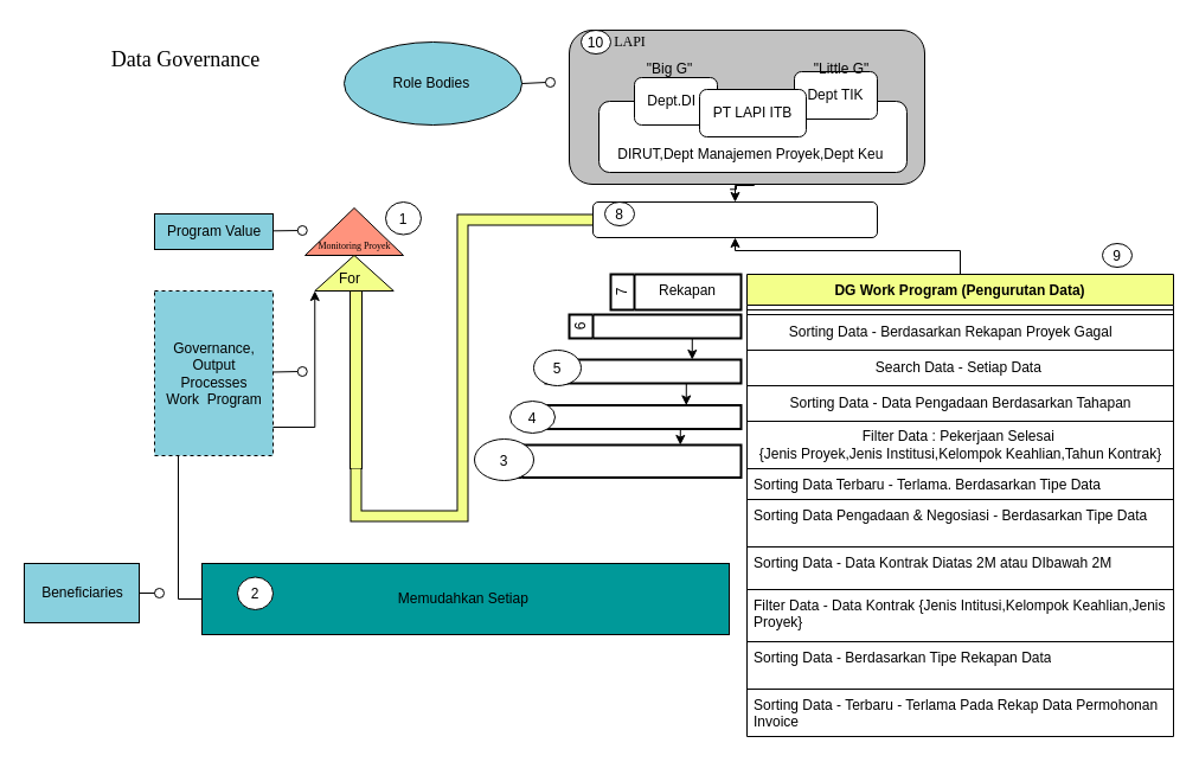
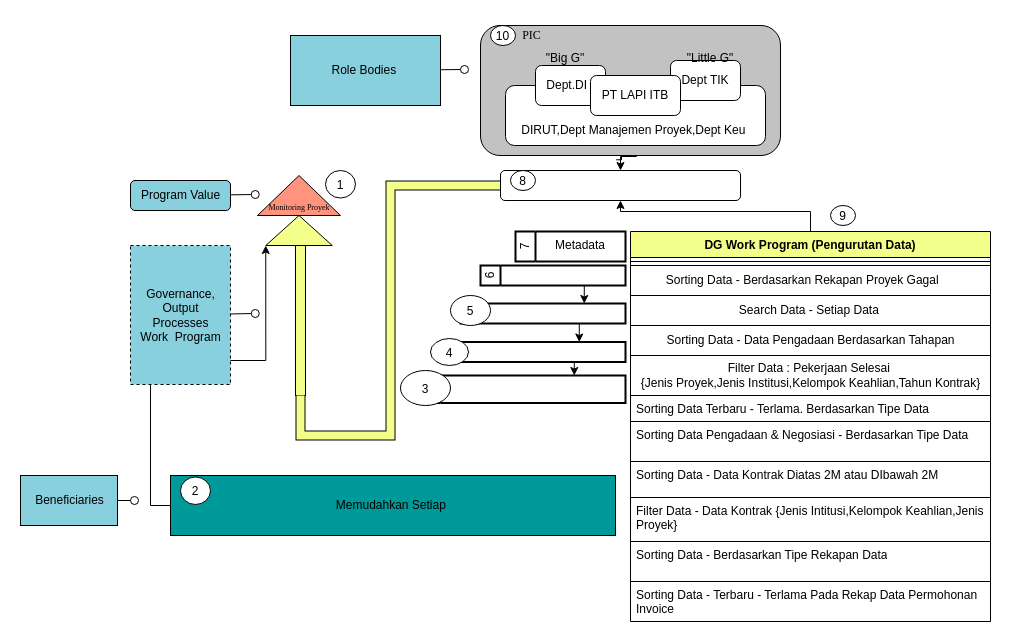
  <mxCell id="0" />
  <mxCell id="1" parent="0" />
- <mxCell id="2" value="&lt;font style=&quot;font-size: 18px;&quot; face=&quot;Times New Roman&quot;&gt;Data Governance&lt;/font&gt;" style="text;html=1;align=center;verticalAlign=middle;whiteSpace=wrap;rounded=0;" parent="1" vertex="1"><mxGeometry x="90" y="25" width="133" height="50" as="geometry" /></mxCell>
  <mxCell id="3" value="" style="verticalLabelPosition=bottom;verticalAlign=top;html=1;shape=mxgraph.basic.acute_triangle;dx=0.5;fillColor=#FF937D;" parent="1" vertex="1"><mxGeometry x="257" y="175" width="83" height="40" as="geometry" /></mxCell>
  <mxCell id="4" value="&lt;font face=&quot;Times New Roman&quot; style=&quot;font-size: 8px;&quot;&gt;Monitoring Proyek&lt;/font&gt;" style="text;html=1;align=center;verticalAlign=middle;whiteSpace=wrap;rounded=0;fillColor=#FF8A66;strokeColor=#000000;" parent="1" vertex="1"><mxGeometry x="258.75" y="205" width="79.5" as="geometry" /></mxCell>
  <mxCell id="5" value="" style="verticalLabelPosition=bottom;verticalAlign=top;html=1;shape=mxgraph.basic.acute_triangle;dx=0.5;fillColor=#F3FF8A;" parent="1" vertex="1"><mxGeometry x="265.25" y="215" width="66.5" height="30" as="geometry" /></mxCell>
  <mxCell id="6" value="" style="html=1;points=[[0,0,0,0,5],[0,1,0,0,-5],[1,0,0,0,5],[1,1,0,0,-5]];perimeter=orthogonalPerimeter;outlineConnect=0;targetShapes=umlLifeline;portConstraint=eastwest;newEdgeStyle={&quot;curved&quot;:0,&quot;rounded&quot;:0};fillColor=#F3FF8A;" parent="1" vertex="1"><mxGeometry x="295" y="245" width="10" height="150" as="geometry" /></mxCell>
  <mxCell id="7" value="" style="shape=filledEdge;curved=0;rounded=0;fixDash=1;endArrow=none;strokeWidth=10;fillColor=#F3FF8A;edgeStyle=orthogonalEdgeStyle;html=1;" parent="1" source="6" edge="1"><mxGeometry width="60" height="40" relative="1" as="geometry"><mxPoint x="300" y="405" as="sourcePoint" /><mxPoint x="500" y="185" as="targetPoint" /><Array as="points"><mxPoint x="300" y="435" /><mxPoint x="390" y="435" /><mxPoint x="390" y="185" /></Array></mxGeometry></mxCell>
  <mxCell id="8" value="" style="rounded=1;whiteSpace=wrap;html=1;fontFamily=Times New Roman;" parent="1" vertex="1"><mxGeometry x="500" y="170" width="240" height="30" as="geometry" /></mxCell>
  <mxCell id="9" value="" style="edgeStyle=orthogonalEdgeStyle;rounded=0;orthogonalLoop=1;jettySize=auto;html=1;exitX=0.452;exitY=1.033;exitDx=0;exitDy=0;exitPerimeter=0;" parent="1" source="10" target="8" edge="1"><mxGeometry relative="1" as="geometry"><mxPoint x="635" y="135" as="sourcePoint" /><Array as="points"><mxPoint x="621" y="135" /><mxPoint x="636" y="135" /><mxPoint x="636" y="156" /><mxPoint x="620" y="156" /></Array></mxGeometry></mxCell>
  <mxCell id="10" value="" style="rounded=1;whiteSpace=wrap;html=1;fillColor=#C2C2C2;" parent="1" vertex="1"><mxGeometry x="480" y="25" width="300" height="130" as="geometry" /></mxCell>
  <mxCell id="11" style="edgeStyle=orthogonalEdgeStyle;rounded=0;orthogonalLoop=1;jettySize=auto;html=1;exitX=0.5;exitY=0;exitDx=0;exitDy=0;entryX=0.5;entryY=0;entryDx=0;entryDy=0;" parent="1" source="12" target="15" edge="1"><mxGeometry relative="1" as="geometry" /></mxCell>
  <mxCell id="12" value="&lt;div&gt;&lt;br&gt;&lt;/div&gt;&lt;div&gt;&lt;br&gt;&lt;/div&gt;&lt;div&gt;DIRUT,Dept Manajemen Proyek,Dept Keu&amp;nbsp;&lt;/div&gt;" style="rounded=1;whiteSpace=wrap;html=1;" parent="1" vertex="1"><mxGeometry x="505" y="85" width="260" height="60" as="geometry" /></mxCell>
  <mxCell id="13" value="Dept.DI&amp;nbsp;&amp;nbsp;" style="rounded=1;whiteSpace=wrap;html=1;" parent="1" vertex="1"><mxGeometry x="535" y="65" width="70" height="40" as="geometry" /></mxCell>
  <mxCell id="14" value="Dept TIK" style="rounded=1;whiteSpace=wrap;html=1;" parent="1" vertex="1"><mxGeometry x="670" y="60" width="70" height="40" as="geometry" /></mxCell>
  <mxCell id="15" value="PT LAPI ITB" style="rounded=1;whiteSpace=wrap;html=1;" parent="1" vertex="1"><mxGeometry x="590" y="75" width="90" height="40" as="geometry" /></mxCell>
  <mxCell id="16" style="edgeStyle=orthogonalEdgeStyle;rounded=0;orthogonalLoop=1;jettySize=auto;html=1;exitX=0.5;exitY=0;exitDx=0;exitDy=0;" parent="1" source="17" target="8" edge="1"><mxGeometry relative="1" as="geometry" /></mxCell>
  <mxCell id="17" value="DG Work Program (Pengurutan Data)" style="swimlane;fontStyle=1;align=center;verticalAlign=top;childLayout=stackLayout;horizontal=1;startSize=26;horizontalStack=0;resizeParent=1;resizeParentMax=0;resizeLast=0;collapsible=1;marginBottom=0;whiteSpace=wrap;html=1;fillColor=#F3FF8A;" parent="1" vertex="1"><mxGeometry x="630" y="231" width="360" height="390" as="geometry"><mxRectangle x="760" y="636" width="100" height="30" as="alternateBounds" /></mxGeometry></mxCell>
  <mxCell id="18" style="line;strokeWidth=1;fillColor=none;align=left;verticalAlign=middle;spacingTop=-1;spacingLeft=3;spacingRight=3;rotatable=0;labelPosition=right;points=[];portConstraint=eastwest;strokeColor=inherit;" vertex="1" parent="17"><mxGeometry y="26" width="360" height="8" as="geometry" /></mxCell>
  <mxCell id="19" value="Sorting Data - Berdasarkan Rekapan Proyek Gagal&amp;nbsp; &amp;nbsp; &amp;nbsp;" style="text;html=1;align=center;verticalAlign=middle;resizable=0;points=[];autosize=1;strokeColor=default;fillColor=none;" vertex="1" parent="17"><mxGeometry y="34" width="360" height="30" as="geometry" /></mxCell>
  <mxCell id="20" value="Search Data - Setiap Data&amp;nbsp;" style="text;html=1;align=center;verticalAlign=middle;resizable=0;points=[];autosize=1;strokeColor=default;fillColor=none;" vertex="1" parent="17"><mxGeometry y="64" width="360" height="30" as="geometry" /></mxCell>
  <mxCell id="21" value="Sorting Data - Data Pengadaan Berdasarkan Tahapan" style="text;html=1;align=center;verticalAlign=middle;resizable=0;points=[];autosize=1;strokeColor=default;fillColor=none;" vertex="1" parent="17"><mxGeometry y="94" width="360" height="30" as="geometry" /></mxCell>
  <mxCell id="22" value="Filter Data : Pekerjaan Selesai&amp;nbsp;&lt;div&gt;{Jenis Proyek,Jenis Institusi,Kelompok Keahlian,Tahun Kontrak}&lt;/div&gt;" style="text;html=1;align=center;verticalAlign=middle;resizable=0;points=[];autosize=1;strokeColor=none;fillColor=none;" vertex="1" parent="17"><mxGeometry y="124" width="360" height="40" as="geometry" /></mxCell>
  <mxCell id="23" value="Sorting Data Terbaru - Terlama. Berdasarkan Tipe Data&amp;nbsp;" style="text;strokeColor=default;fillColor=none;align=left;verticalAlign=top;spacingLeft=4;spacingRight=4;overflow=hidden;rotatable=0;points=[[0,0.5],[1,0.5]];portConstraint=eastwest;whiteSpace=wrap;html=1;strokeWidth=1;" parent="17" vertex="1"><mxGeometry y="164" width="360" height="26" as="geometry" /></mxCell>
  <mxCell id="24" value="Sorting Data Pengadaan &amp;amp; Negosiasi - Berdasarkan Tipe Data&amp;nbsp;" style="text;align=left;verticalAlign=top;spacingLeft=4;spacingRight=4;overflow=hidden;rotatable=0;points=[[0,0.5],[1,0.5]];portConstraint=eastwest;whiteSpace=wrap;html=1;strokeWidth=1;strokeColor=default;" parent="17" vertex="1"><mxGeometry y="190" width="360" height="40" as="geometry" /></mxCell>
  <mxCell id="25" value="Sorting Data - Data Kontrak Diatas 2M atau DIbawah 2M" style="text;strokeColor=default;fillColor=none;align=left;verticalAlign=top;spacingLeft=4;spacingRight=4;overflow=hidden;rotatable=0;points=[[0,0.5],[1,0.5]];portConstraint=eastwest;whiteSpace=wrap;html=1;strokeWidth=1;" parent="17" vertex="1"><mxGeometry y="230" width="360" height="36" as="geometry" /></mxCell>
  <mxCell id="26" value="Filter Data - Data Kontrak {Jenis Intitusi,Kelompok Keahlian,Jenis Proyek}" style="text;strokeColor=default;fillColor=none;align=left;verticalAlign=top;spacingLeft=4;spacingRight=4;overflow=hidden;rotatable=0;points=[[0,0.5],[1,0.5]];portConstraint=eastwest;whiteSpace=wrap;html=1;strokeWidth=1;" vertex="1" parent="17"><mxGeometry y="266" width="360" height="44" as="geometry" /></mxCell>
  <mxCell id="27" value="Sorting Data - Berdasarkan Tipe Rekapan Data" style="text;strokeColor=default;fillColor=none;align=left;verticalAlign=top;spacingLeft=4;spacingRight=4;overflow=hidden;rotatable=0;points=[[0,0.5],[1,0.5]];portConstraint=eastwest;whiteSpace=wrap;html=1;strokeWidth=1;" vertex="1" parent="17"><mxGeometry y="310" width="360" height="40" as="geometry" /></mxCell>
  <mxCell id="28" value="Sorting Data - Terbaru - Terlama Pada Rekap Data Permohonan Invoice&amp;nbsp;" style="text;strokeColor=none;fillColor=none;align=left;verticalAlign=top;spacingLeft=4;spacingRight=4;overflow=hidden;rotatable=0;points=[[0,0.5],[1,0.5]];portConstraint=eastwest;whiteSpace=wrap;html=1;strokeWidth=1;" parent="17" vertex="1"><mxGeometry y="350" width="360" height="40" as="geometry" /></mxCell>
  <mxCell id="29" value="7" style="swimlane;html=1;startSize=20;fontStyle=0;collapsible=0;horizontal=0;swimlaneLine=1;swimlaneFillColor=#ffffff;strokeWidth=2;whiteSpace=wrap;" parent="1" vertex="1"><mxGeometry x="515" y="231" width="110" height="30" as="geometry" /></mxCell>
- <mxCell id="30" value="Rekapan" style="text;html=1;align=center;verticalAlign=middle;whiteSpace=wrap;rounded=0;" vertex="1" parent="29"><mxGeometry x="35" y="-1" width="60" height="30" as="geometry" /></mxCell>
+ <mxCell id="30" value="Metadata" style="text;html=1;align=center;verticalAlign=middle;whiteSpace=wrap;rounded=0;" vertex="1" parent="29"><mxGeometry x="35" y="-1" width="60" height="30" as="geometry" /></mxCell>
  <mxCell id="31" style="edgeStyle=orthogonalEdgeStyle;rounded=0;orthogonalLoop=1;jettySize=auto;html=1;exitX=0.75;exitY=1;exitDx=0;exitDy=0;entryX=0.75;entryY=0;entryDx=0;entryDy=0;" parent="1" source="32" target="34" edge="1"><mxGeometry relative="1" as="geometry" /></mxCell>
  <mxCell id="32" value="6" style="swimlane;html=1;startSize=20;fontStyle=0;collapsible=0;horizontal=0;swimlaneLine=1;swimlaneFillColor=#ffffff;strokeWidth=2;whiteSpace=wrap;" parent="1" vertex="1"><mxGeometry x="480" y="265" width="145" height="20" as="geometry" /></mxCell>
  <mxCell id="33" style="edgeStyle=orthogonalEdgeStyle;rounded=0;orthogonalLoop=1;jettySize=auto;html=1;exitX=0.75;exitY=1;exitDx=0;exitDy=0;entryX=0.75;entryY=0;entryDx=0;entryDy=0;" parent="1" source="34" target="36" edge="1"><mxGeometry relative="1" as="geometry" /></mxCell>
  <mxCell id="34" value="" style="swimlane;html=1;startSize=20;fontStyle=0;collapsible=0;horizontal=0;swimlaneLine=1;swimlaneFillColor=#ffffff;strokeWidth=2;whiteSpace=wrap;" parent="1" vertex="1"><mxGeometry x="460" y="303" width="165" height="20" as="geometry" /></mxCell>
  <mxCell id="35" style="edgeStyle=orthogonalEdgeStyle;rounded=0;orthogonalLoop=1;jettySize=auto;html=1;exitX=0.75;exitY=1;exitDx=0;exitDy=0;entryX=0.75;entryY=0;entryDx=0;entryDy=0;" parent="1" source="36" target="37" edge="1"><mxGeometry relative="1" as="geometry" /></mxCell>
  <mxCell id="36" value="" style="swimlane;html=1;startSize=20;fontStyle=0;collapsible=0;horizontal=0;swimlaneLine=1;swimlaneFillColor=#ffffff;strokeWidth=2;whiteSpace=wrap;" parent="1" vertex="1"><mxGeometry x="440" y="341.5" width="185" height="20" as="geometry" /></mxCell>
  <mxCell id="37" value="" style="swimlane;html=1;startSize=20;fontStyle=0;collapsible=0;horizontal=0;swimlaneLine=1;swimlaneFillColor=#ffffff;strokeWidth=2;whiteSpace=wrap;" parent="1" vertex="1"><mxGeometry x="420" y="375" width="205" height="27.5" as="geometry" /></mxCell>
  <mxCell id="38" value="Memudahkan Setiap&amp;nbsp;" style="rounded=0;whiteSpace=wrap;html=1;fillColor=#009999;" parent="1" vertex="1"><mxGeometry x="170" y="475" width="445" height="60" as="geometry" /></mxCell>
  <mxCell id="39" style="edgeStyle=orthogonalEdgeStyle;rounded=0;orthogonalLoop=1;jettySize=auto;html=1;exitX=0;exitY=0.5;exitDx=0;exitDy=0;entryX=0;entryY=1;entryDx=0;entryDy=0;entryPerimeter=0;" parent="1" source="38" target="5" edge="1"><mxGeometry relative="1" as="geometry" /></mxCell>
- <mxCell id="40" value="For" style="text;html=1;align=center;verticalAlign=middle;whiteSpace=wrap;rounded=0;" parent="1" vertex="1"><mxGeometry x="270" y="225" width="50" height="20" as="geometry" /></mxCell>
- <mxCell id="41" value="Program Value" style="html=1;rounded=0;fillColor=#89D0DE;" parent="1" vertex="1"><mxGeometry x="130" y="180" width="100" height="30" as="geometry" /></mxCell>
+ <mxCell id="41" value="Program Value" style="html=1;fillColor=#89D0DE;rounded=1;" parent="1" vertex="1"><mxGeometry x="130" y="180" width="100" height="30" as="geometry" /></mxCell>
  <mxCell id="42" value="" style="endArrow=none;html=1;rounded=0;align=center;verticalAlign=top;endFill=0;labelBackgroundColor=none;endSize=2;" parent="1" source="41" target="43" edge="1"><mxGeometry relative="1" as="geometry" /></mxCell>
  <mxCell id="43" value="" style="ellipse;html=1;fontSize=11;align=center;fillColor=none;points=[];aspect=fixed;resizable=0;verticalAlign=bottom;labelPosition=center;verticalLabelPosition=top;flipH=1;" parent="1" vertex="1"><mxGeometry x="250.75" y="190" width="8" height="8" as="geometry" /></mxCell>
  <mxCell id="44" value="Governance,&lt;br&gt;Output&lt;br&gt;Processes&lt;br&gt;Work&amp;nbsp; Program" style="html=1;rounded=0;fillColor=#89D0DE;dashed=1;" parent="1" vertex="1"><mxGeometry x="130" y="245" width="100" height="139" as="geometry" /></mxCell>
  <mxCell id="45" value="" style="endArrow=none;html=1;rounded=0;align=center;verticalAlign=top;endFill=0;labelBackgroundColor=none;endSize=2;" parent="1" source="44" target="46" edge="1"><mxGeometry relative="1" as="geometry" /></mxCell>
  <mxCell id="46" value="" style="ellipse;html=1;fontSize=11;align=center;fillColor=none;points=[];aspect=fixed;resizable=0;verticalAlign=bottom;labelPosition=center;verticalLabelPosition=top;flipH=1;" parent="1" vertex="1"><mxGeometry x="250.75" y="309" width="8" height="8" as="geometry" /></mxCell>
  <mxCell id="47" value="Beneficiaries" style="html=1;rounded=0;fillColor=#89D0DE;" parent="1" vertex="1"><mxGeometry x="20" y="475" width="97" height="50" as="geometry" /></mxCell>
  <mxCell id="48" value="" style="endArrow=none;html=1;rounded=0;align=center;verticalAlign=top;endFill=0;labelBackgroundColor=none;endSize=2;" parent="1" source="47" target="49" edge="1"><mxGeometry relative="1" as="geometry" /></mxCell>
  <mxCell id="49" value="" style="ellipse;html=1;fontSize=11;align=center;fillColor=none;points=[];aspect=fixed;resizable=0;verticalAlign=bottom;labelPosition=center;verticalLabelPosition=top;flipH=1;" parent="1" vertex="1"><mxGeometry x="130" y="496" width="8" height="8" as="geometry" /></mxCell>
- <mxCell id="50" value="Role Bodies&amp;nbsp;" style="ellipse;html=1;fillColor=#89D0DE;" parent="1" vertex="1"><mxGeometry x="290" y="35" width="150" height="70" as="geometry" /></mxCell>
+ <mxCell id="50" value="Role Bodies&amp;nbsp;" style="html=1;rounded=0;fillColor=#89D0DE;" parent="1" vertex="1"><mxGeometry x="290" y="35" width="150" height="70" as="geometry" /></mxCell>
  <mxCell id="51" value="" style="endArrow=none;html=1;rounded=0;align=center;verticalAlign=top;endFill=0;labelBackgroundColor=none;endSize=2;" parent="1" source="50" target="52" edge="1"><mxGeometry relative="1" as="geometry" /></mxCell>
  <mxCell id="52" value="" style="ellipse;html=1;fontSize=11;align=center;fillColor=none;points=[];aspect=fixed;resizable=0;verticalAlign=bottom;labelPosition=center;verticalLabelPosition=top;flipH=1;" parent="1" vertex="1"><mxGeometry x="460" y="65" width="8" height="8" as="geometry" /></mxCell>
  <mxCell id="53" value="10" style="ellipse;" parent="1" vertex="1"><mxGeometry x="490" y="25" width="25" height="20" as="geometry" /></mxCell>
  <mxCell id="54" value="8" style="ellipse;" parent="1" vertex="1"><mxGeometry x="510" y="170" width="25" height="20" as="geometry" /></mxCell>
- <mxCell id="55" value="9" style="ellipse;" parent="1" vertex="1"><mxGeometry x="930" y="205" width="25" height="20" as="geometry" /></mxCell>
+ <mxCell id="55" value="9" style="ellipse;" parent="1" vertex="1"><mxGeometry x="830" y="205" width="25" height="20" as="geometry" /></mxCell>
  <mxCell id="56" value="5" style="ellipse;" parent="1" vertex="1"><mxGeometry x="450" y="295" width="40" height="30" as="geometry" /></mxCell>
  <mxCell id="57" value="3" style="ellipse;" parent="1" vertex="1"><mxGeometry x="400" y="370" width="50" height="35" as="geometry" /></mxCell>
  <mxCell id="58" value="4" style="ellipse;" parent="1" vertex="1"><mxGeometry x="430" y="338" width="38" height="27" as="geometry" /></mxCell>
- <mxCell id="59" value="2" style="ellipse;" parent="1" vertex="1"><mxGeometry x="200" y="486.5" width="30" height="27.5" as="geometry" /></mxCell>
+ <mxCell id="59" value="2" style="ellipse;" parent="1" vertex="1"><mxGeometry x="180" y="476.5" width="30" height="27.5" as="geometry" /></mxCell>
  <mxCell id="60" value="1" style="ellipse;" parent="1" vertex="1"><mxGeometry x="325" y="170" width="30" height="27.5" as="geometry" /></mxCell>
- <mxCell id="61" value="&lt;font face=&quot;Times New Roman&quot;&gt;LAPI&amp;nbsp;&lt;/font&gt;" style="text;html=1;align=center;verticalAlign=middle;whiteSpace=wrap;rounded=0;" vertex="1" parent="1"><mxGeometry x="502.5" y="20" width="60" height="30" as="geometry" /></mxCell>
+ <mxCell id="61" value="&lt;font face=&quot;Times New Roman&quot;&gt;PIC&amp;nbsp;&lt;/font&gt;" style="text;html=1;align=center;verticalAlign=middle;whiteSpace=wrap;rounded=0;" vertex="1" parent="1"><mxGeometry x="502.5" y="20" width="60" height="30" as="geometry" /></mxCell>
  <mxCell id="62" value="&quot;Big G&quot;" style="text;html=1;align=center;verticalAlign=middle;whiteSpace=wrap;rounded=0;" vertex="1" parent="1"><mxGeometry x="535" y="43" width="60" height="30" as="geometry" /></mxCell>
  <mxCell id="63" value="&quot;Little G&quot;" style="text;html=1;align=center;verticalAlign=middle;whiteSpace=wrap;rounded=0;" vertex="1" parent="1"><mxGeometry x="680" y="43" width="60" height="30" as="geometry" /></mxCell>
